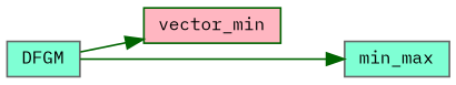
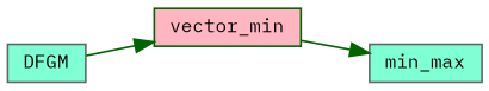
  digraph {
    fontname="IBM Plex Mono"
    rankdir=LR
    node [color=gray40 fillcolor=aquamarine fontname="IBM Plex Mono" fontsize=10 shape=record style=filled]
    edge [color=darkgreen fontname="IBM Plex Mono" fontsize=10 labelfontname=Helvetica labelfontsize=10 style=solid]
    n1 [fontcolor=black height=0.2 label=DFGM width=0.4]
    n2 [color=darkgreen fillcolor=lightpink height=0.2 label=vector_min width=0.4]
    n3 [height=0.2 label=min_max width=0.4]
    n1 -> n2
-   n1 -> n3
+   n2 -> n3
  }
